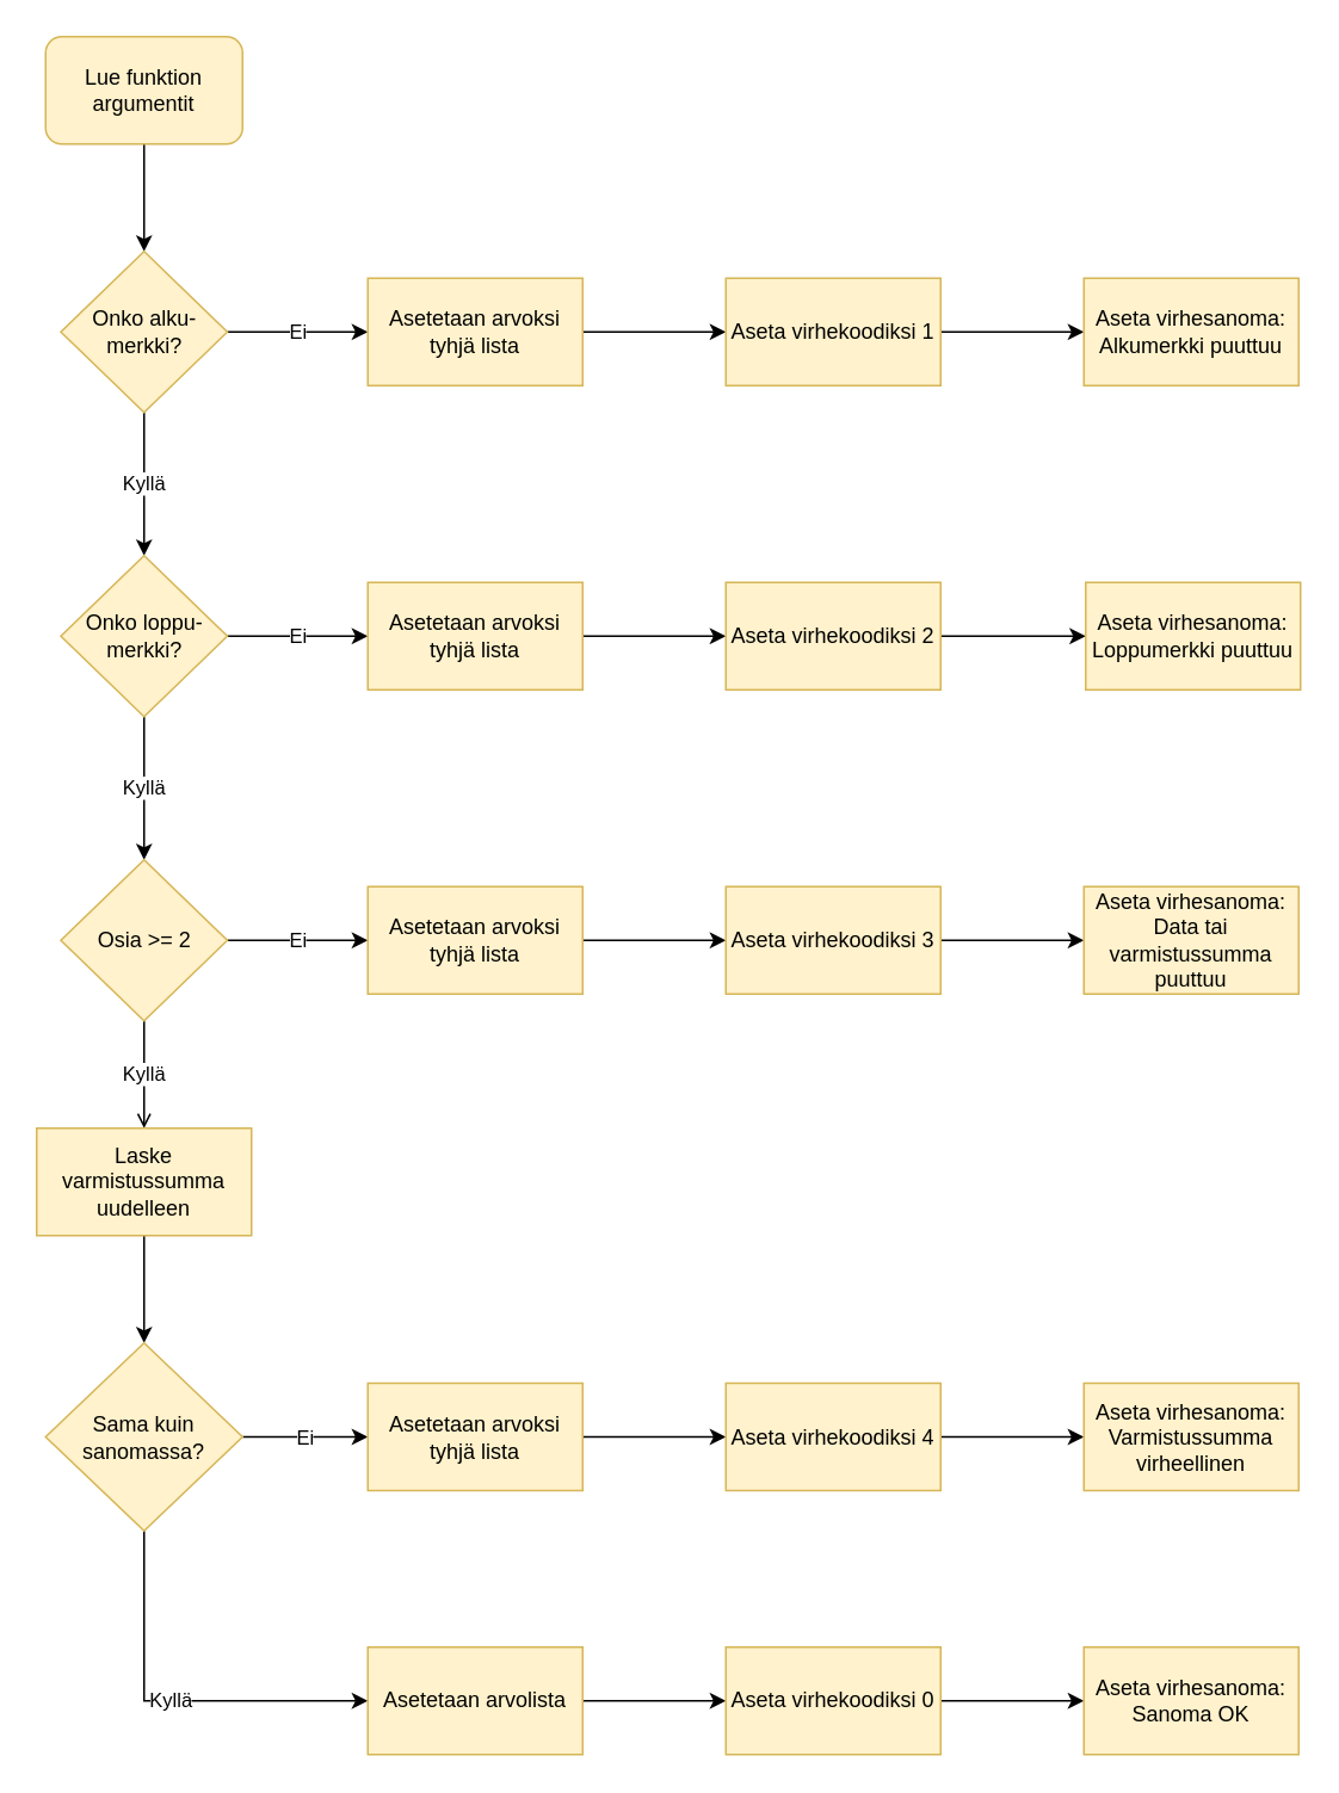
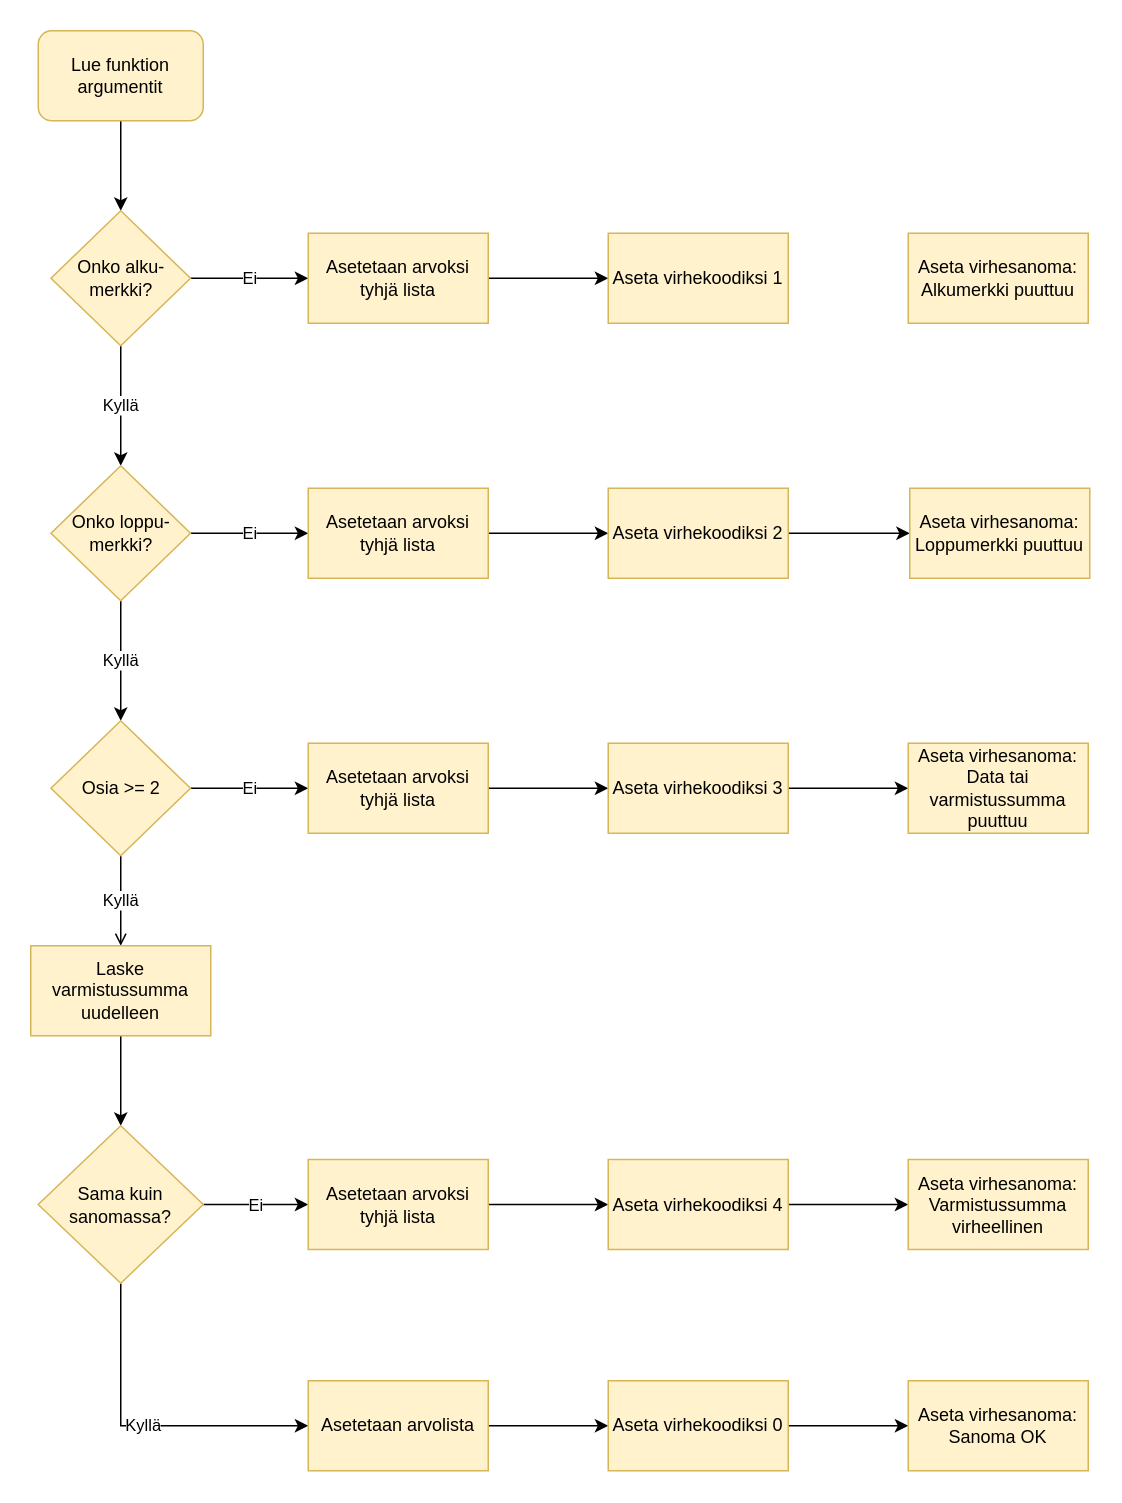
  <mxCell id="0" />
  <mxCell id="1" parent="0" />
  <mxCell id="2" style="edgeStyle=orthogonalEdgeStyle;rounded=0;orthogonalLoop=1;jettySize=auto;html=1;exitX=0.5;exitY=1;exitDx=0;exitDy=0;entryX=0.5;entryY=0;entryDx=0;entryDy=0;" edge="1" parent="1" source="3" target="6"><mxGeometry relative="1" as="geometry" /></mxCell>
  <mxCell id="3" value="Lue funktion argumentit" style="whiteSpace=wrap;html=1;fillColor=#fff2cc;strokeColor=#d6b656;rounded=1;" vertex="1" parent="1"><mxGeometry x="25" y="20" width="110" height="60" as="geometry" /></mxCell>
  <mxCell id="4" value="Ei" style="edgeStyle=orthogonalEdgeStyle;rounded=0;orthogonalLoop=1;jettySize=auto;html=1;" edge="1" parent="1" source="6" target="9"><mxGeometry relative="1" as="geometry"><Array as="points"><mxPoint x="175" y="185" /><mxPoint x="175" y="185" /></Array></mxGeometry></mxCell>
  <mxCell id="5" value="Kyllä" style="edgeStyle=orthogonalEdgeStyle;rounded=0;orthogonalLoop=1;jettySize=auto;html=1;" edge="1" parent="1" source="6" target="15"><mxGeometry relative="1" as="geometry" /></mxCell>
  <mxCell id="6" value="Onko alku-merkki?" style="rhombus;whiteSpace=wrap;html=1;fillColor=#fff2cc;strokeColor=#d6b656;" vertex="1" parent="1"><mxGeometry x="33.5" y="140" width="93" height="90" as="geometry" /></mxCell>
  <mxCell id="7" style="edgeStyle=orthogonalEdgeStyle;rounded=0;orthogonalLoop=1;jettySize=auto;html=1;exitX=0.5;exitY=1;exitDx=0;exitDy=0;" edge="1" parent="1" source="6" target="6"><mxGeometry relative="1" as="geometry" /></mxCell>
  <mxCell id="8" value="" style="edgeStyle=orthogonalEdgeStyle;rounded=0;orthogonalLoop=1;jettySize=auto;html=1;" edge="1" parent="1" source="9" target="11"><mxGeometry relative="1" as="geometry" /></mxCell>
  <mxCell id="9" value="Asetetaan arvoksi tyhjä lista" style="rounded=0;whiteSpace=wrap;html=1;fillColor=#fff2cc;strokeColor=#d6b656;" vertex="1" parent="1"><mxGeometry x="205" y="155" width="120" height="60" as="geometry" /></mxCell>
- <mxCell id="10" value="" style="edgeStyle=orthogonalEdgeStyle;rounded=0;orthogonalLoop=1;jettySize=auto;html=1;" edge="1" parent="1" source="11" target="12"><mxGeometry relative="1" as="geometry" /></mxCell>
  <mxCell id="11" value="Aseta virhekoodiksi 1" style="rounded=0;whiteSpace=wrap;html=1;fillColor=#fff2cc;strokeColor=#d6b656;" vertex="1" parent="1"><mxGeometry x="405" y="155" width="120" height="60" as="geometry" /></mxCell>
  <mxCell id="12" value="Aseta virhesanoma:&lt;br&gt;Alkumerkki puuttuu" style="rounded=0;whiteSpace=wrap;html=1;fillColor=#fff2cc;strokeColor=#d6b656;" vertex="1" parent="1"><mxGeometry x="605" y="155" width="120" height="60" as="geometry" /></mxCell>
  <mxCell id="13" value="Ei" style="edgeStyle=orthogonalEdgeStyle;rounded=0;orthogonalLoop=1;jettySize=auto;html=1;" edge="1" parent="1" source="15" target="17"><mxGeometry relative="1" as="geometry" /></mxCell>
  <mxCell id="14" value="Kyllä" style="edgeStyle=orthogonalEdgeStyle;rounded=0;orthogonalLoop=1;jettySize=auto;html=1;" edge="1" parent="1" source="15" target="23"><mxGeometry relative="1" as="geometry" /></mxCell>
  <mxCell id="15" value="Onko loppu-merkki?" style="rhombus;whiteSpace=wrap;html=1;fillColor=#fff2cc;strokeColor=#d6b656;" vertex="1" parent="1"><mxGeometry x="33.5" y="310" width="93" height="90" as="geometry" /></mxCell>
  <mxCell id="16" value="" style="edgeStyle=orthogonalEdgeStyle;rounded=0;orthogonalLoop=1;jettySize=auto;html=1;" edge="1" parent="1" source="17" target="19"><mxGeometry relative="1" as="geometry" /></mxCell>
  <mxCell id="17" value="Asetetaan arvoksi tyhjä lista" style="whiteSpace=wrap;html=1;fillColor=#fff2cc;strokeColor=#d6b656;" vertex="1" parent="1"><mxGeometry x="205" y="325" width="120" height="60" as="geometry" /></mxCell>
  <mxCell id="18" value="" style="edgeStyle=orthogonalEdgeStyle;rounded=0;orthogonalLoop=1;jettySize=auto;html=1;" edge="1" parent="1" source="19" target="20"><mxGeometry relative="1" as="geometry" /></mxCell>
  <mxCell id="19" value="Aseta virhekoodiksi 2" style="whiteSpace=wrap;html=1;fillColor=#fff2cc;strokeColor=#d6b656;" vertex="1" parent="1"><mxGeometry x="405" y="325" width="120" height="60" as="geometry" /></mxCell>
  <mxCell id="20" value="Aseta virhesanoma:&lt;br&gt;Loppumerkki puuttuu" style="whiteSpace=wrap;html=1;fillColor=#fff2cc;strokeColor=#d6b656;" vertex="1" parent="1"><mxGeometry x="606" y="325" width="120" height="60" as="geometry" /></mxCell>
  <mxCell id="21" value="Ei" style="edgeStyle=orthogonalEdgeStyle;rounded=0;orthogonalLoop=1;jettySize=auto;html=1;" edge="1" parent="1" source="23" target="25"><mxGeometry relative="1" as="geometry" /></mxCell>
  <mxCell id="22" value="Kyllä" style="edgeStyle=orthogonalEdgeStyle;rounded=0;orthogonalLoop=1;jettySize=auto;html=1;endArrow=open;" edge="1" parent="1" source="23" target="30"><mxGeometry relative="1" as="geometry" /></mxCell>
  <mxCell id="23" value="Osia &amp;gt;= 2" style="rhombus;whiteSpace=wrap;html=1;fillColor=#fff2cc;strokeColor=#d6b656;" vertex="1" parent="1"><mxGeometry x="33.5" y="480" width="93" height="90" as="geometry" /></mxCell>
  <mxCell id="24" value="" style="edgeStyle=orthogonalEdgeStyle;rounded=0;orthogonalLoop=1;jettySize=auto;html=1;" edge="1" parent="1" source="25" target="27"><mxGeometry relative="1" as="geometry" /></mxCell>
  <mxCell id="25" value="Asetetaan arvoksi tyhjä lista" style="whiteSpace=wrap;html=1;fillColor=#fff2cc;strokeColor=#d6b656;" vertex="1" parent="1"><mxGeometry x="205" y="495" width="120" height="60" as="geometry" /></mxCell>
  <mxCell id="26" value="" style="edgeStyle=orthogonalEdgeStyle;rounded=0;orthogonalLoop=1;jettySize=auto;html=1;" edge="1" parent="1" source="27" target="28"><mxGeometry relative="1" as="geometry" /></mxCell>
  <mxCell id="27" value="Aseta virhekoodiksi 3" style="whiteSpace=wrap;html=1;fillColor=#fff2cc;strokeColor=#d6b656;" vertex="1" parent="1"><mxGeometry x="405" y="495" width="120" height="60" as="geometry" /></mxCell>
  <mxCell id="28" value="Aseta virhesanoma:&lt;br&gt;Data tai varmistussumma puuttuu" style="whiteSpace=wrap;html=1;fillColor=#fff2cc;strokeColor=#d6b656;" vertex="1" parent="1"><mxGeometry x="605" y="495" width="120" height="60" as="geometry" /></mxCell>
  <mxCell id="29" value="" style="edgeStyle=orthogonalEdgeStyle;rounded=0;orthogonalLoop=1;jettySize=auto;html=1;" edge="1" parent="1" source="30" target="33"><mxGeometry relative="1" as="geometry" /></mxCell>
  <mxCell id="30" value="Laske varmistussumma uudelleen" style="whiteSpace=wrap;html=1;fillColor=#fff2cc;strokeColor=#d6b656;" vertex="1" parent="1"><mxGeometry x="20" y="630" width="120" height="60" as="geometry" /></mxCell>
  <mxCell id="31" value="Ei" style="edgeStyle=orthogonalEdgeStyle;rounded=0;orthogonalLoop=1;jettySize=auto;html=1;" edge="1" parent="1" source="33" target="35"><mxGeometry relative="1" as="geometry" /></mxCell>
  <mxCell id="32" value="Kyllä" style="edgeStyle=orthogonalEdgeStyle;rounded=0;orthogonalLoop=1;jettySize=auto;html=1;exitX=0.5;exitY=1;exitDx=0;exitDy=0;entryX=0;entryY=0.5;entryDx=0;entryDy=0;" edge="1" parent="1" source="33" target="40"><mxGeometry relative="1" as="geometry" /></mxCell>
  <mxCell id="33" value="Sama kuin sanomassa?" style="rhombus;whiteSpace=wrap;html=1;fillColor=#fff2cc;strokeColor=#d6b656;" vertex="1" parent="1"><mxGeometry x="25" y="750" width="110" height="105" as="geometry" /></mxCell>
  <mxCell id="34" value="" style="edgeStyle=orthogonalEdgeStyle;rounded=0;orthogonalLoop=1;jettySize=auto;html=1;" edge="1" parent="1" source="35" target="37"><mxGeometry relative="1" as="geometry" /></mxCell>
  <mxCell id="35" value="Asetetaan arvoksi tyhjä lista" style="whiteSpace=wrap;html=1;fillColor=#fff2cc;strokeColor=#d6b656;" vertex="1" parent="1"><mxGeometry x="205" y="772.5" width="120" height="60" as="geometry" /></mxCell>
  <mxCell id="36" value="" style="edgeStyle=orthogonalEdgeStyle;rounded=0;orthogonalLoop=1;jettySize=auto;html=1;" edge="1" parent="1" source="37" target="38"><mxGeometry relative="1" as="geometry" /></mxCell>
  <mxCell id="37" value="Aseta virhekoodiksi 4" style="whiteSpace=wrap;html=1;fillColor=#fff2cc;strokeColor=#d6b656;" vertex="1" parent="1"><mxGeometry x="405" y="772.5" width="120" height="60" as="geometry" /></mxCell>
  <mxCell id="38" value="Aseta virhesanoma:&lt;br&gt;Varmistussumma virheellinen" style="whiteSpace=wrap;html=1;fillColor=#fff2cc;strokeColor=#d6b656;" vertex="1" parent="1"><mxGeometry x="605" y="772.5" width="120" height="60" as="geometry" /></mxCell>
  <mxCell id="39" value="" style="edgeStyle=orthogonalEdgeStyle;rounded=0;orthogonalLoop=1;jettySize=auto;html=1;" edge="1" parent="1" source="40" target="42"><mxGeometry relative="1" as="geometry" /></mxCell>
  <mxCell id="40" value="Asetetaan arvolista" style="whiteSpace=wrap;html=1;fillColor=#fff2cc;strokeColor=#d6b656;" vertex="1" parent="1"><mxGeometry x="205" y="920" width="120" height="60" as="geometry" /></mxCell>
  <mxCell id="41" value="" style="edgeStyle=orthogonalEdgeStyle;rounded=0;orthogonalLoop=1;jettySize=auto;html=1;" edge="1" parent="1" source="42" target="43"><mxGeometry relative="1" as="geometry" /></mxCell>
  <mxCell id="42" value="Aseta virhekoodiksi 0" style="whiteSpace=wrap;html=1;fillColor=#fff2cc;strokeColor=#d6b656;" vertex="1" parent="1"><mxGeometry x="405" y="920" width="120" height="60" as="geometry" /></mxCell>
  <mxCell id="43" value="Aseta virhesanoma:&lt;br&gt;Sanoma OK" style="whiteSpace=wrap;html=1;fillColor=#fff2cc;strokeColor=#d6b656;" vertex="1" parent="1"><mxGeometry x="605" y="920" width="120" height="60" as="geometry" /></mxCell>
